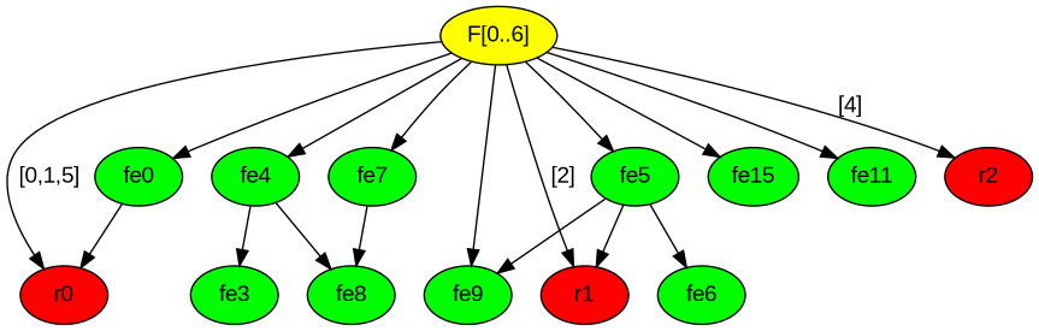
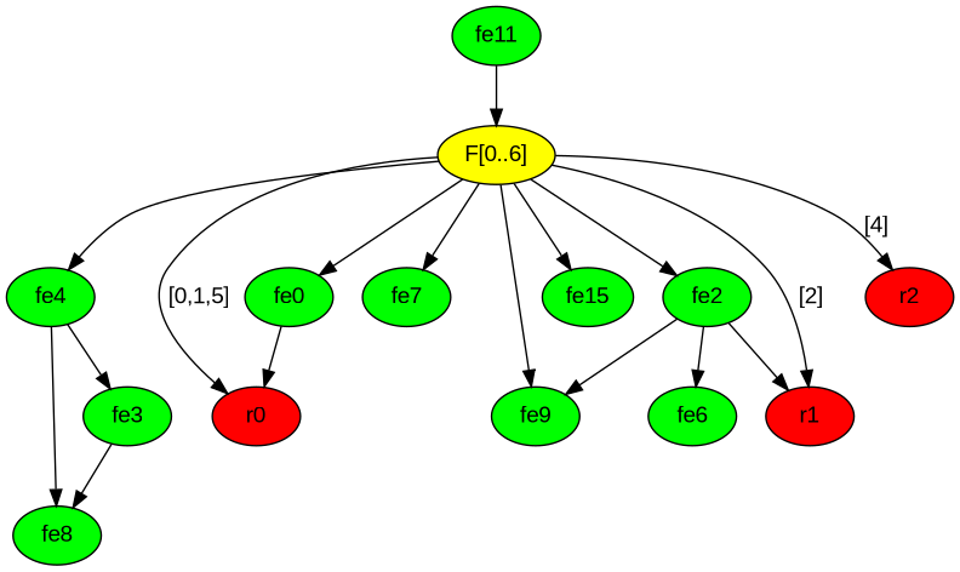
  digraph {
    fontname="Liberation Sans"
    node [fillcolor=green fontname="Liberation Sans" style=filled]
    edge [fontname="Liberation Sans"]
    n1 [fillcolor=yellow label="F[0..6]"]
    n2 [label=fe0]
    n3 [label=fe4]
-   n4 [label=fe5]
+   n4 [label=fe2]
    n5 [label=fe7]
    n6 [label=fe9]
    n7 [label=fe15]
    n8 [label=fe11]
    n9 [fillcolor=red label=r0]
    n10 [fillcolor=red label=r1]
    n11 [fillcolor=red label=r2]
    n12 [label=fe3]
    n13 [label=fe8]
    n14 [label=fe6]
    n1 -> n2
    n1 -> n3
    n1 -> n4
    n1 -> n5
    n1 -> n6
    n1 -> n7
-   n1 -> n8
+   n8 -> n1
    n1 -> n9 [label="[0,1,5]"]
    n1 -> n10 [label="[2]"]
    n1 -> n11 [label="[4]"]
    n2 -> n9
    n3 -> n12
    n3 -> n13
    n4 -> n6
    n4 -> n10
    n4 -> n14
-   n5 -> n13
+   n12 -> n13
  }
